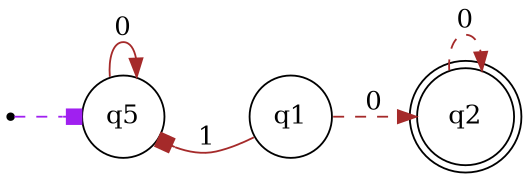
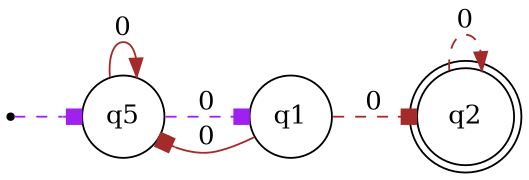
  digraph {
    rankdir=LR
    node [shape=circle]
    edge [arrowhead=box color=brown style=dashed]
    dummyq0 [shape=point]
    n2 [label=q5]
    q1
    q2 [shape=doublecircle]
    dummyq0 -> n2 [color=purple]
    n2 -> n2 [arrowhead=normal label=0 style=solid]
-   q1 -> n2 [label=1 style=solid]
-   q1 -> q2 [arrowhead=normal label=0]
+   n2 -> q1 [color=purple label=0]
+   q1 -> n2 [label=0 style=solid]
+   q1 -> q2 [label=0]
    q2 -> q2 [arrowhead=normal label=0]
  }
